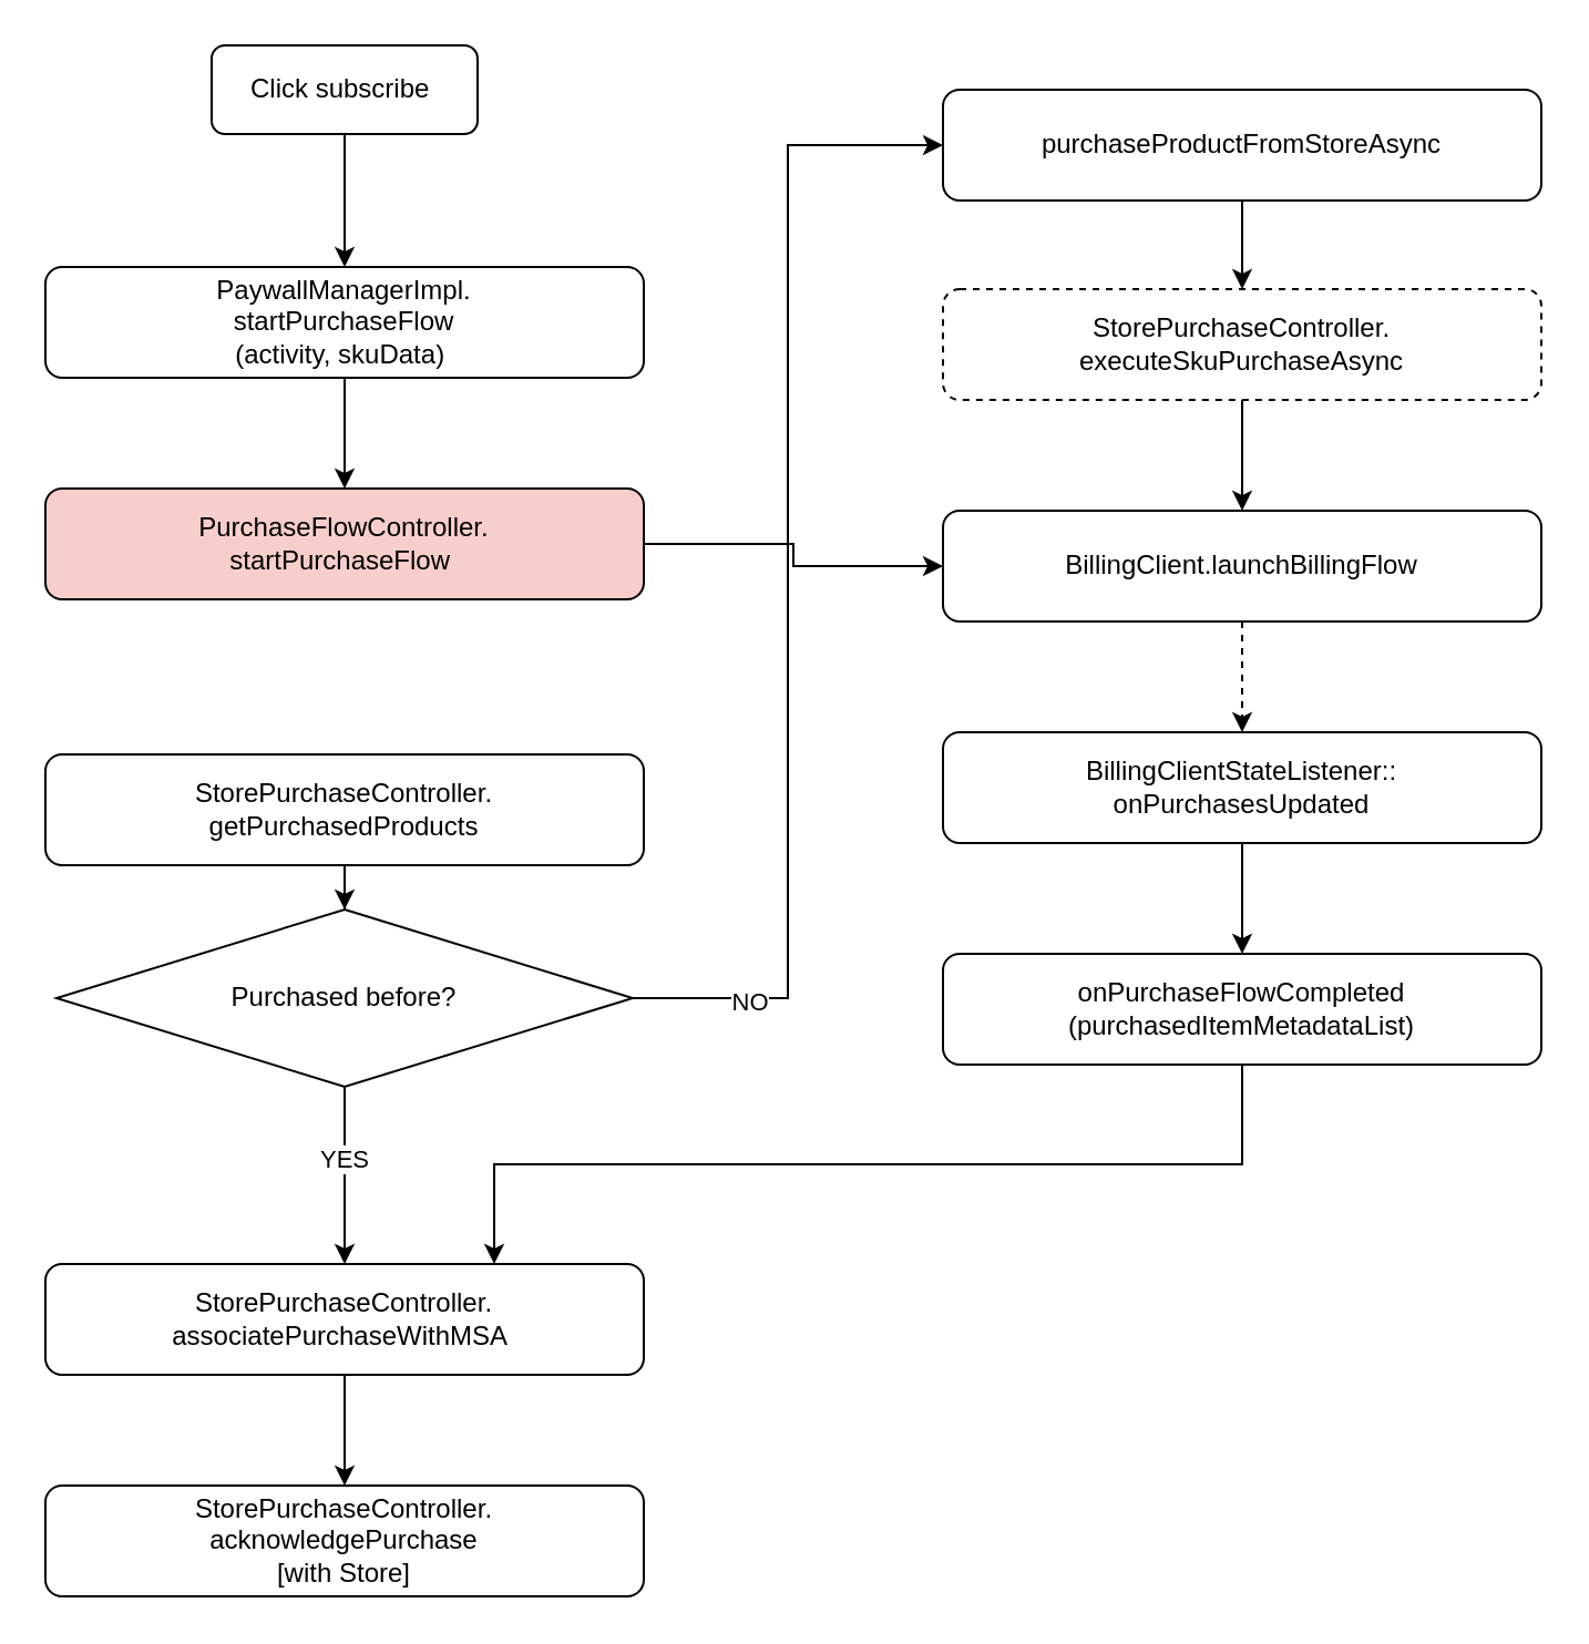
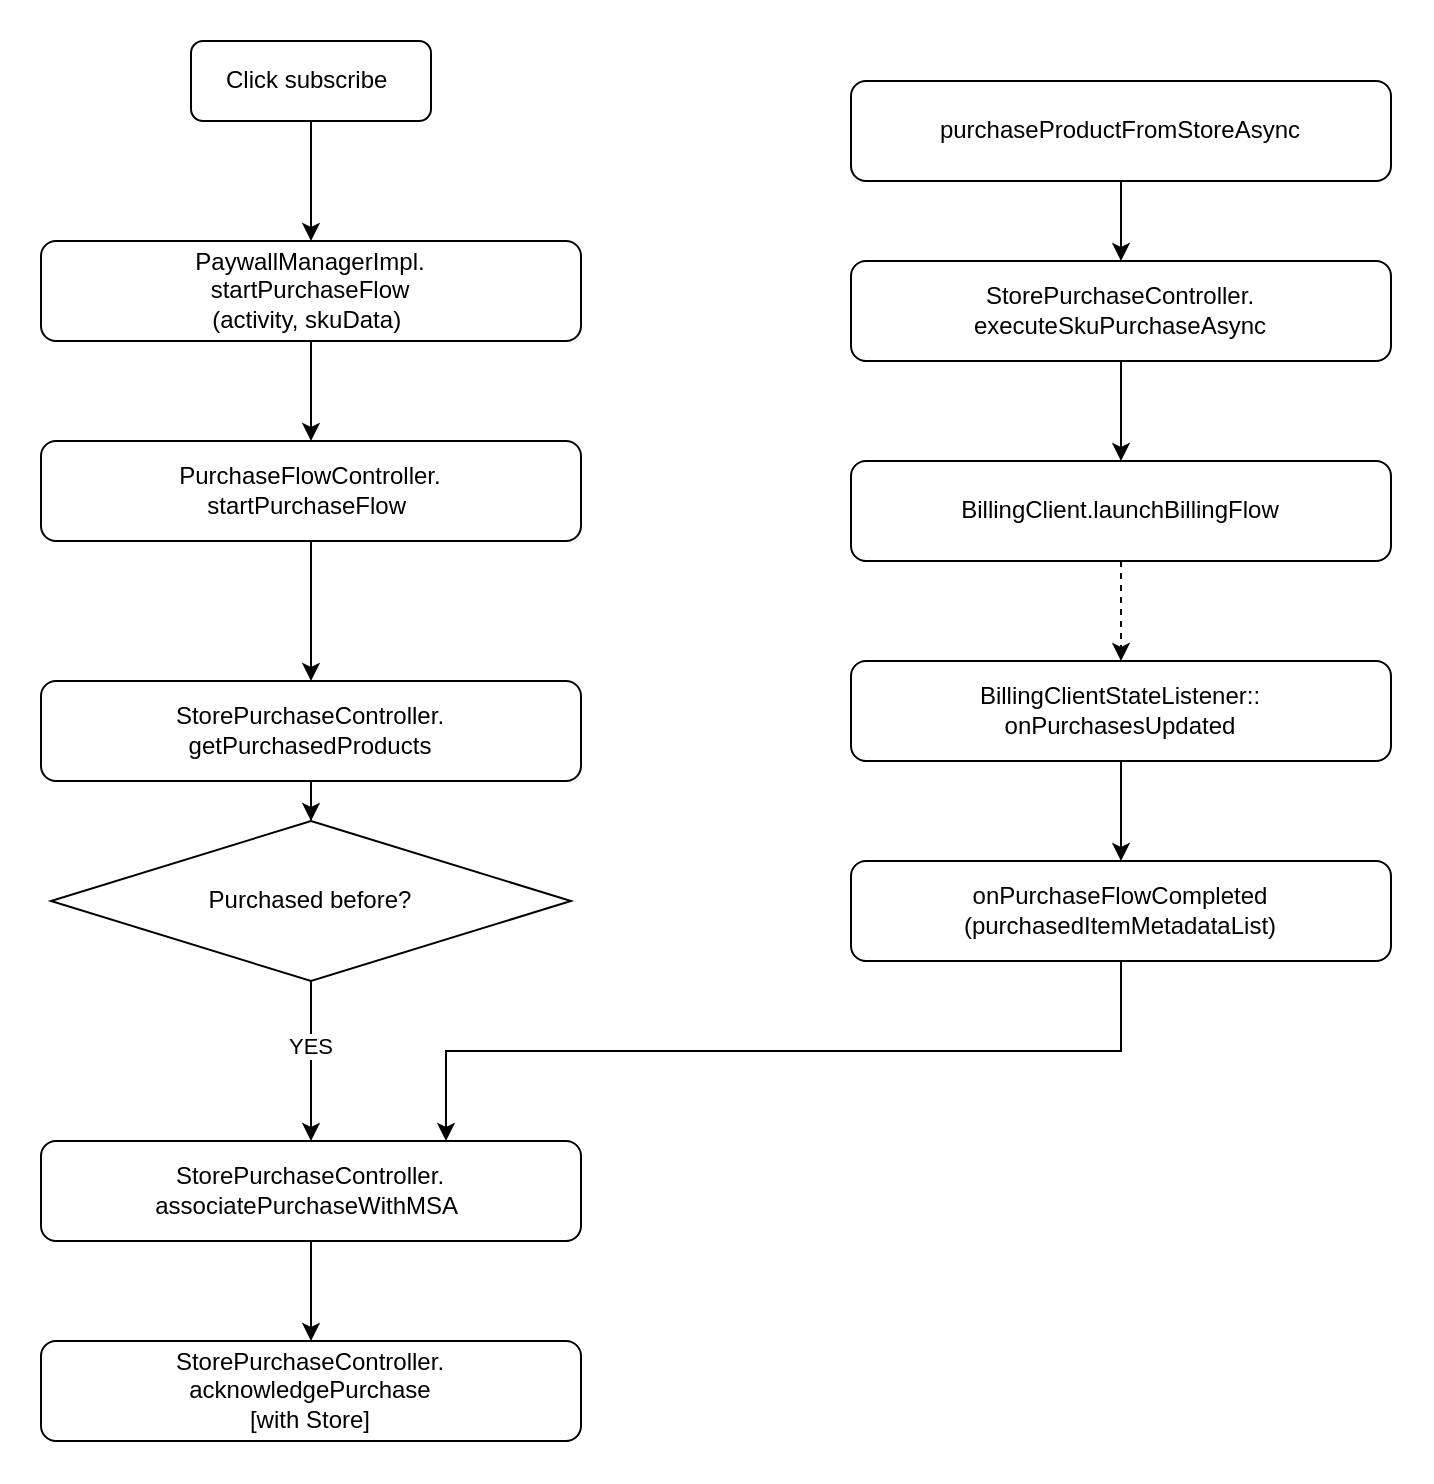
  <mxCell id="0" />
  <mxCell id="1" parent="0" />
  <mxCell id="2" value="" style="edgeStyle=orthogonalEdgeStyle;rounded=0;orthogonalLoop=1;jettySize=auto;html=1;" edge="1" parent="1" source="3" target="5"><mxGeometry relative="1" as="geometry" /></mxCell>
  <mxCell id="3" value="&lt;span&gt;Click subscribe&amp;nbsp;&lt;/span&gt;" style="rounded=1;whiteSpace=wrap;html=1;fontSize=12;glass=0;strokeWidth=1;shadow=0;" parent="1" vertex="1"><mxGeometry x="95" y="20" width="120" height="40" as="geometry" /></mxCell>
  <mxCell id="4" value="" style="edgeStyle=orthogonalEdgeStyle;rounded=0;orthogonalLoop=1;jettySize=auto;html=1;" edge="1" parent="1" source="5" target="7"><mxGeometry relative="1" as="geometry" /></mxCell>
  <mxCell id="5" value="PaywallManagerImpl.&lt;br&gt;startPurchaseFlow&lt;br&gt;(activity, skuData)&amp;nbsp;" style="rounded=1;whiteSpace=wrap;html=1;fontSize=12;glass=0;strokeWidth=1;shadow=0;" vertex="1" parent="1"><mxGeometry x="20" y="120" width="270" height="50" as="geometry" /></mxCell>
- <mxCell id="6" value="" style="edgeStyle=orthogonalEdgeStyle;rounded=0;orthogonalLoop=1;jettySize=auto;html=1;" edge="1" parent="1" source="7" target="23"><mxGeometry relative="1" as="geometry" /></mxCell>
- <mxCell id="7" value="PurchaseFlowController.&lt;br&gt;startPurchaseFlow&amp;nbsp;" style="rounded=1;whiteSpace=wrap;html=1;fontSize=12;glass=0;strokeWidth=1;shadow=0;fillColor=#f8cecc;" vertex="1" parent="1"><mxGeometry x="20" y="220" width="270" height="50" as="geometry" /></mxCell>
+ <mxCell id="6" value="" style="edgeStyle=orthogonalEdgeStyle;rounded=0;orthogonalLoop=1;jettySize=auto;html=1;" edge="1" parent="1" source="7" target="9"><mxGeometry relative="1" as="geometry" /></mxCell>
+ <mxCell id="7" value="PurchaseFlowController.&lt;br&gt;startPurchaseFlow&amp;nbsp;" style="rounded=1;whiteSpace=wrap;html=1;fontSize=12;glass=0;strokeWidth=1;shadow=0;" vertex="1" parent="1"><mxGeometry x="20" y="220" width="270" height="50" as="geometry" /></mxCell>
  <mxCell id="8" value="" style="edgeStyle=orthogonalEdgeStyle;rounded=0;orthogonalLoop=1;jettySize=auto;html=1;" edge="1" parent="1" source="9" target="17"><mxGeometry relative="1" as="geometry" /></mxCell>
  <mxCell id="9" value="StorePurchaseController.&lt;br&gt;getPurchasedProducts" style="rounded=1;whiteSpace=wrap;html=1;fontSize=12;glass=0;strokeWidth=1;shadow=0;" vertex="1" parent="1"><mxGeometry x="20" y="340" width="270" height="50" as="geometry" /></mxCell>
  <mxCell id="10" value="" style="edgeStyle=orthogonalEdgeStyle;rounded=0;orthogonalLoop=1;jettySize=auto;html=1;" edge="1" parent="1" source="11" target="12"><mxGeometry relative="1" as="geometry" /></mxCell>
  <mxCell id="11" value="StorePurchaseController.&lt;br&gt;associatePurchaseWithMSA&amp;nbsp;" style="rounded=1;whiteSpace=wrap;html=1;fontSize=12;glass=0;strokeWidth=1;shadow=0;" vertex="1" parent="1"><mxGeometry x="20" y="570" width="270" height="50" as="geometry" /></mxCell>
  <mxCell id="12" value="StorePurchaseController.&lt;br&gt;acknowledgePurchase&lt;br&gt;[with Store]" style="rounded=1;whiteSpace=wrap;html=1;fontSize=12;glass=0;strokeWidth=1;shadow=0;" vertex="1" parent="1"><mxGeometry x="20" y="670" width="270" height="50" as="geometry" /></mxCell>
  <mxCell id="13" value="" style="edgeStyle=orthogonalEdgeStyle;rounded=0;orthogonalLoop=1;jettySize=auto;html=1;" edge="1" parent="1" source="17" target="11"><mxGeometry relative="1" as="geometry" /></mxCell>
  <mxCell id="14" value="YES" style="edgeLabel;html=1;align=center;verticalAlign=middle;resizable=0;points=[];" vertex="1" connectable="0" parent="13"><mxGeometry x="-0.197" y="-1" relative="1" as="geometry"><mxPoint as="offset" /></mxGeometry></mxCell>
- <mxCell id="15" style="edgeStyle=orthogonalEdgeStyle;rounded=0;orthogonalLoop=1;jettySize=auto;html=1;exitX=1;exitY=0.5;exitDx=0;exitDy=0;entryX=0;entryY=0.5;entryDx=0;entryDy=0;" edge="1" parent="1" source="17" target="19"><mxGeometry relative="1" as="geometry" /></mxCell>
- <mxCell id="16" value="NO" style="edgeLabel;html=1;align=center;verticalAlign=middle;resizable=0;points=[];" vertex="1" connectable="0" parent="15"><mxGeometry x="-0.803" y="-1" relative="1" as="geometry"><mxPoint as="offset" /></mxGeometry></mxCell>
  <mxCell id="17" value="Purchased before?" style="rhombus;whiteSpace=wrap;html=1;" vertex="1" parent="1"><mxGeometry x="25" y="410" width="260" height="80" as="geometry" /></mxCell>
  <mxCell id="18" value="" style="edgeStyle=orthogonalEdgeStyle;rounded=0;orthogonalLoop=1;jettySize=auto;html=1;" edge="1" parent="1" source="19" target="21"><mxGeometry relative="1" as="geometry" /></mxCell>
  <mxCell id="19" value="purchaseProductFromStoreAsync" style="rounded=1;whiteSpace=wrap;html=1;fontSize=12;glass=0;strokeWidth=1;shadow=0;" vertex="1" parent="1"><mxGeometry x="425" y="40" width="270" height="50" as="geometry" /></mxCell>
  <mxCell id="20" value="" style="edgeStyle=orthogonalEdgeStyle;rounded=0;orthogonalLoop=1;jettySize=auto;html=1;" edge="1" parent="1" source="21" target="23"><mxGeometry relative="1" as="geometry" /></mxCell>
- <mxCell id="21" value="StorePurchaseController.&lt;br&gt;executeSkuPurchaseAsync" style="rounded=1;whiteSpace=wrap;html=1;fontSize=12;glass=0;strokeWidth=1;shadow=0;dashed=1;" vertex="1" parent="1"><mxGeometry x="425" y="130" width="270" height="50" as="geometry" /></mxCell>
+ <mxCell id="21" value="StorePurchaseController.&lt;br&gt;executeSkuPurchaseAsync" style="rounded=1;whiteSpace=wrap;html=1;fontSize=12;glass=0;strokeWidth=1;shadow=0;" vertex="1" parent="1"><mxGeometry x="425" y="130" width="270" height="50" as="geometry" /></mxCell>
  <mxCell id="22" value="" style="edgeStyle=orthogonalEdgeStyle;rounded=0;orthogonalLoop=1;jettySize=auto;html=1;dashed=1;" edge="1" parent="1" source="23" target="25"><mxGeometry relative="1" as="geometry" /></mxCell>
  <mxCell id="23" value="BillingClient.launchBillingFlow" style="rounded=1;whiteSpace=wrap;html=1;fontSize=12;glass=0;strokeWidth=1;shadow=0;" vertex="1" parent="1"><mxGeometry x="425" y="230" width="270" height="50" as="geometry" /></mxCell>
  <mxCell id="24" value="" style="edgeStyle=orthogonalEdgeStyle;rounded=0;orthogonalLoop=1;jettySize=auto;html=1;" edge="1" parent="1" source="25" target="27"><mxGeometry relative="1" as="geometry" /></mxCell>
  <mxCell id="25" value="BillingClientStateListener::&lt;br&gt;onPurchasesUpdated" style="rounded=1;whiteSpace=wrap;html=1;fontSize=12;glass=0;strokeWidth=1;shadow=0;" vertex="1" parent="1"><mxGeometry x="425" y="330" width="270" height="50" as="geometry" /></mxCell>
  <mxCell id="26" style="edgeStyle=orthogonalEdgeStyle;rounded=0;orthogonalLoop=1;jettySize=auto;html=1;exitX=0.5;exitY=1;exitDx=0;exitDy=0;entryX=0.75;entryY=0;entryDx=0;entryDy=0;" edge="1" parent="1" source="27" target="11"><mxGeometry relative="1" as="geometry" /></mxCell>
  <mxCell id="27" value="onPurchaseFlowCompleted&lt;br&gt;(purchasedItemMetadataList)" style="rounded=1;whiteSpace=wrap;html=1;fontSize=12;glass=0;strokeWidth=1;shadow=0;" vertex="1" parent="1"><mxGeometry x="425" y="430" width="270" height="50" as="geometry" /></mxCell>
